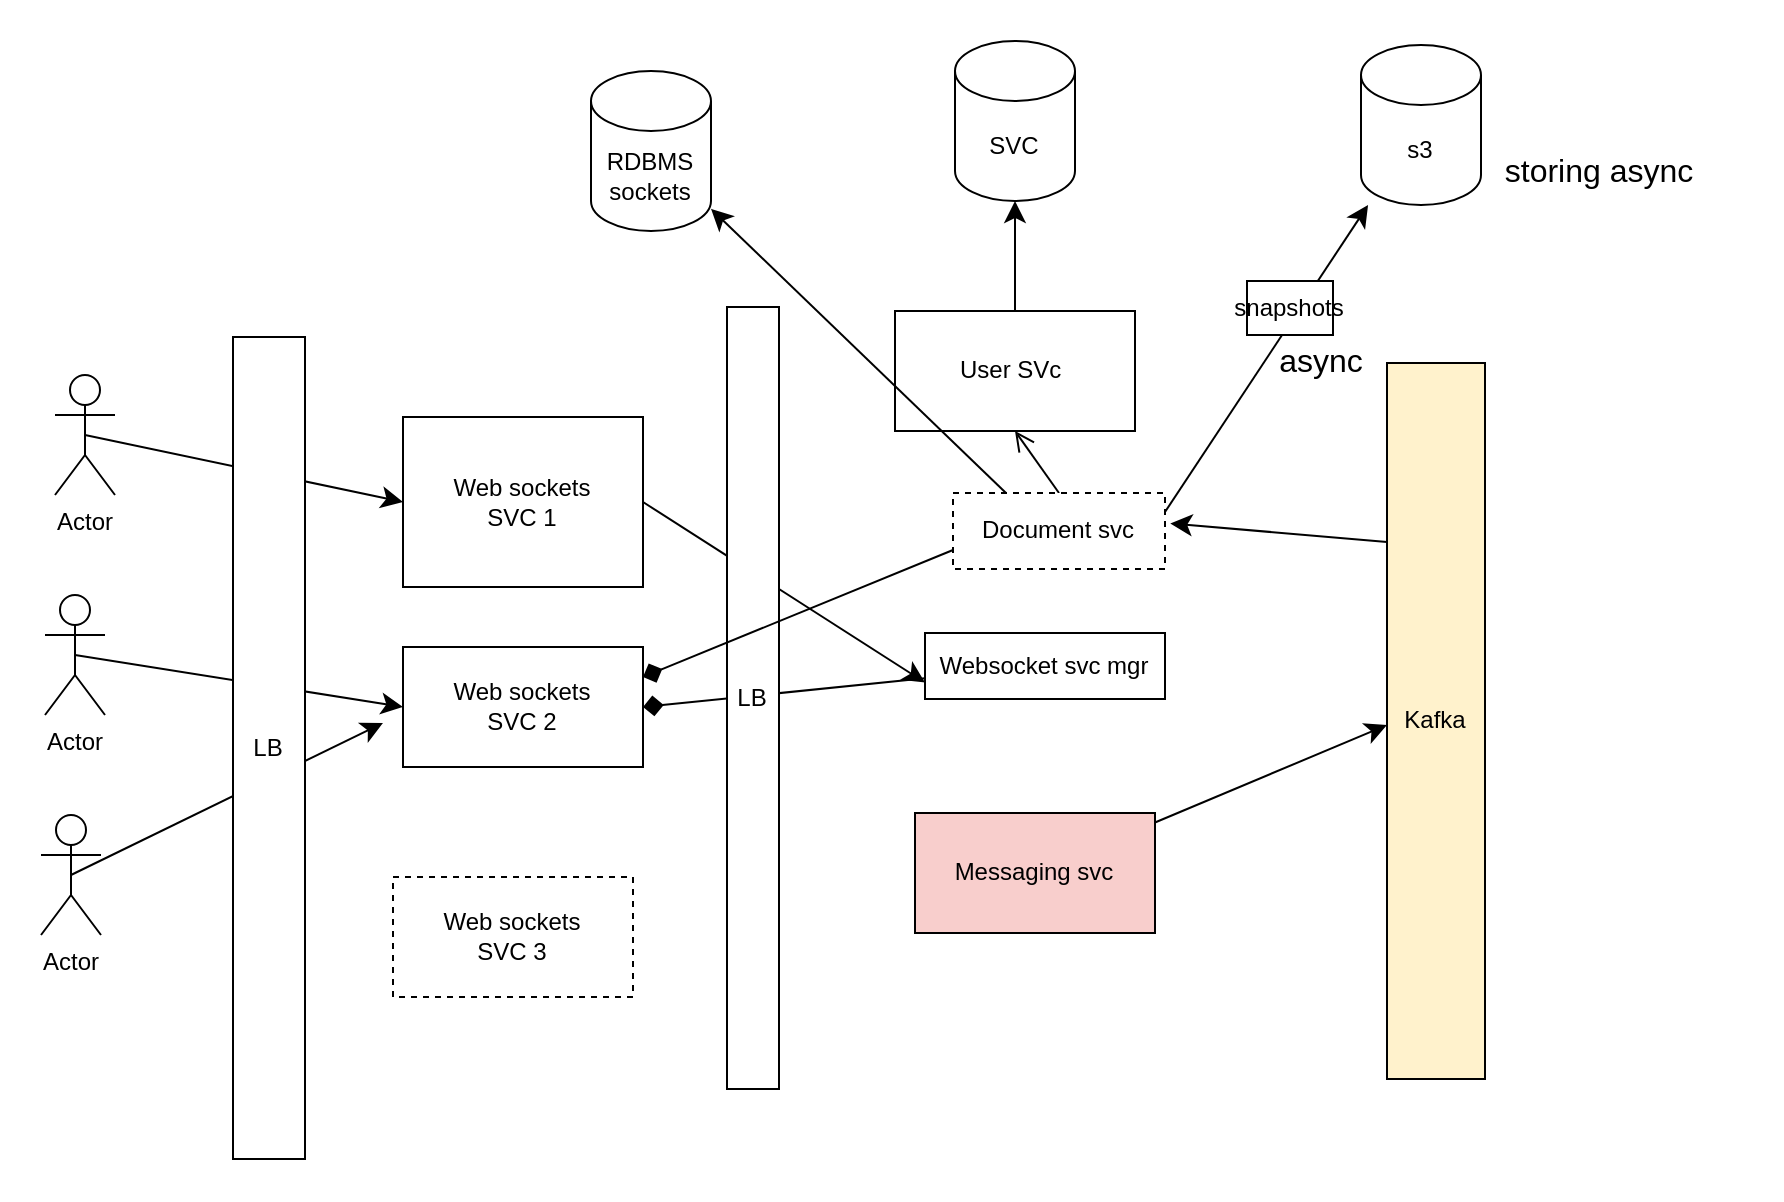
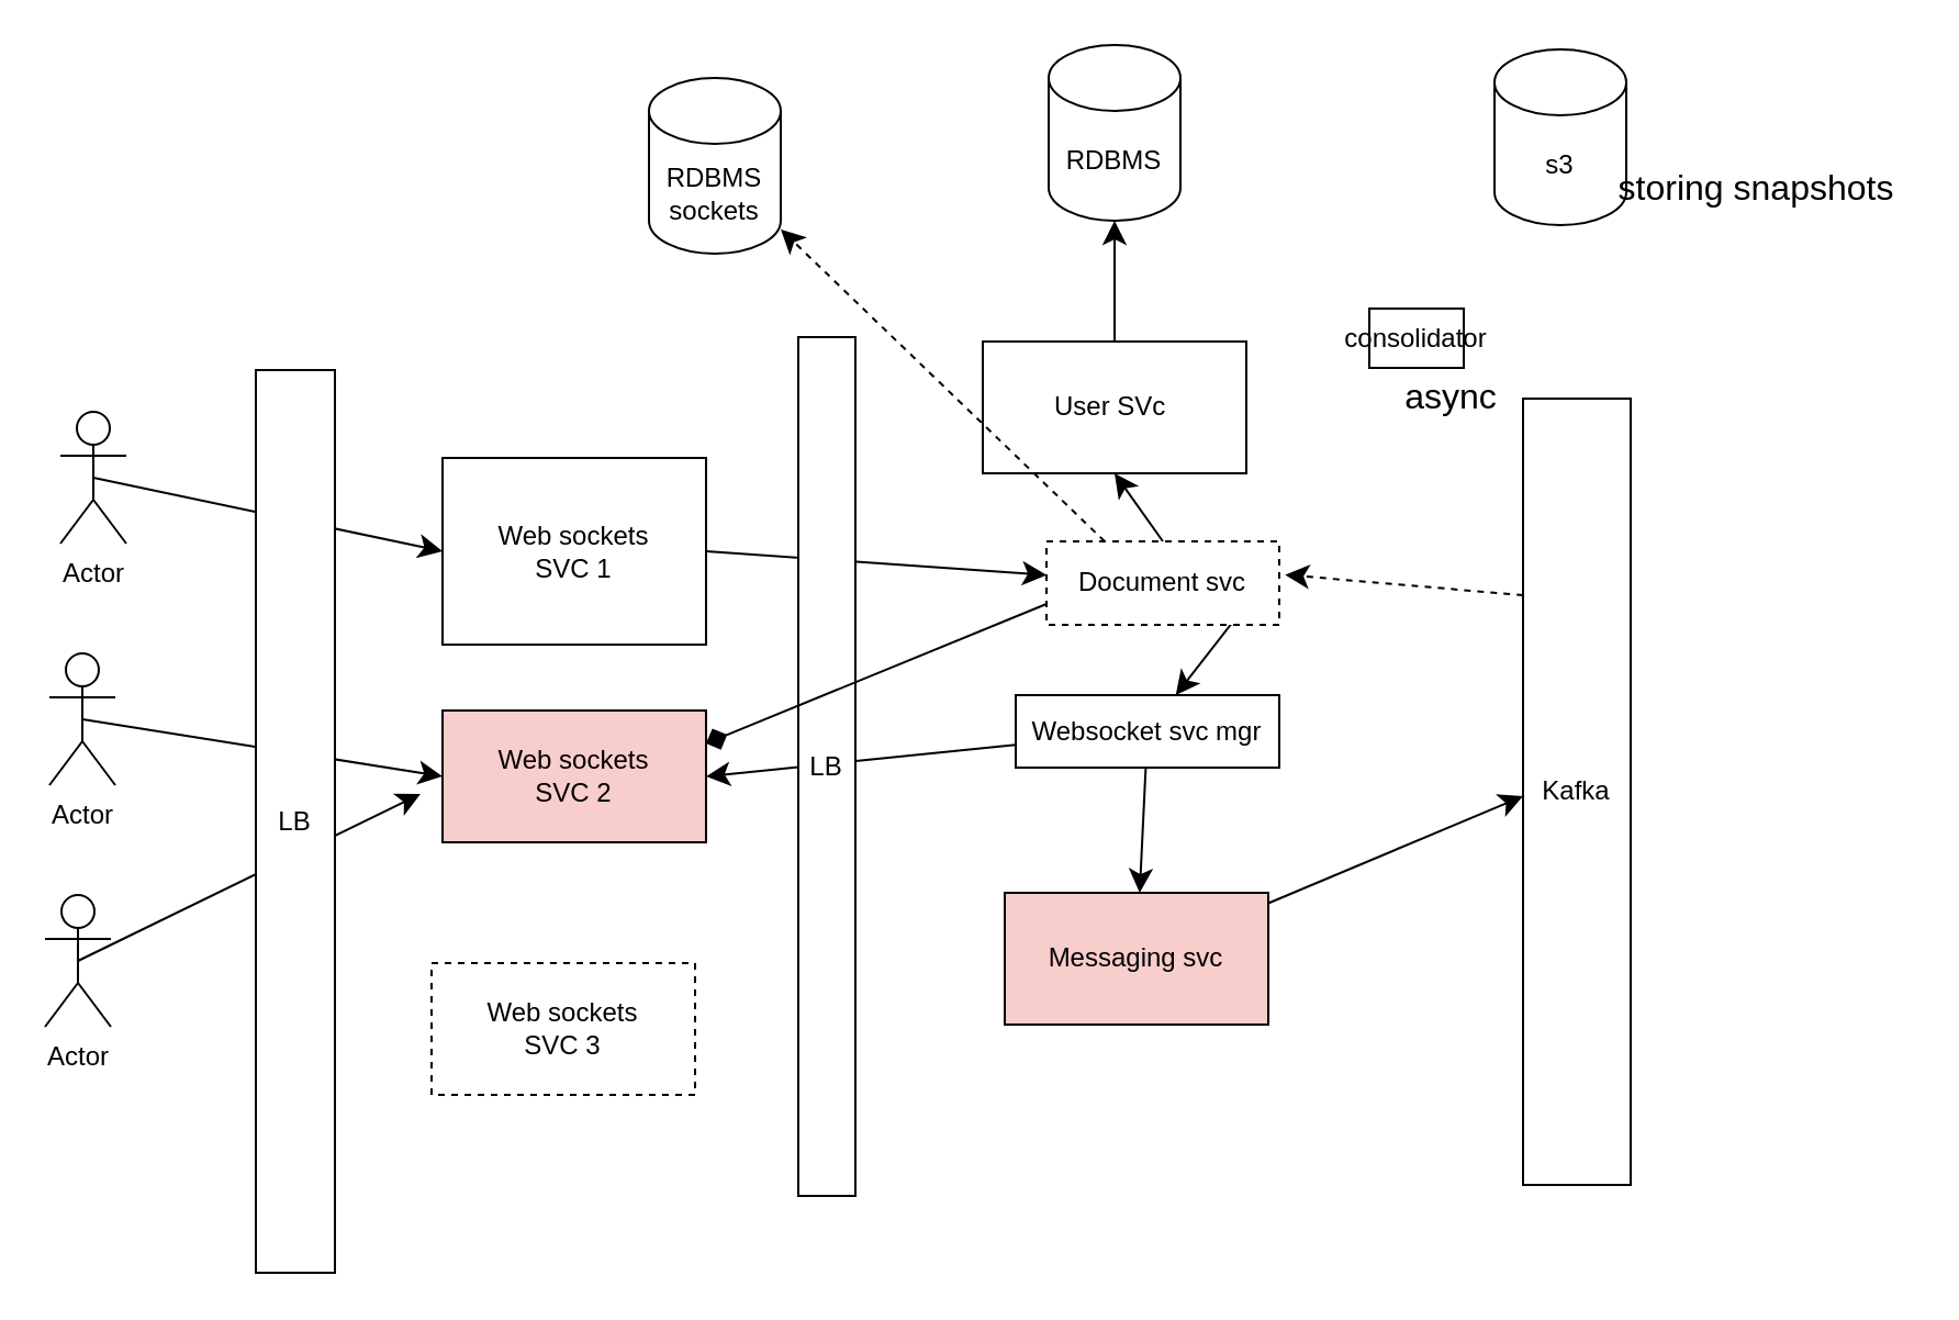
  <mxCell id="0" />
  <mxCell id="1" parent="0" />
  <mxCell id="2" style="edgeStyle=none;curved=1;rounded=0;orthogonalLoop=1;jettySize=auto;html=1;exitX=0.5;exitY=0.5;exitDx=0;exitDy=0;exitPerimeter=0;entryX=0;entryY=0.5;entryDx=0;entryDy=0;fontSize=12;startSize=8;endSize=8;" edge="1" parent="1" source="3" target="11"><mxGeometry relative="1" as="geometry" /></mxCell>
  <mxCell id="3" value="Actor" style="shape=umlActor;verticalLabelPosition=bottom;verticalAlign=top;html=1;outlineConnect=0;" vertex="1" parent="1"><mxGeometry x="27" y="187" width="30" height="60" as="geometry" /></mxCell>
  <mxCell id="4" style="edgeStyle=none;curved=1;rounded=0;orthogonalLoop=1;jettySize=auto;html=1;exitX=0.5;exitY=0.5;exitDx=0;exitDy=0;exitPerimeter=0;entryX=0;entryY=0.5;entryDx=0;entryDy=0;fontSize=12;startSize=8;endSize=8;" edge="1" parent="1" source="5" target="12"><mxGeometry relative="1" as="geometry" /></mxCell>
  <mxCell id="5" value="Actor" style="shape=umlActor;verticalLabelPosition=bottom;verticalAlign=top;html=1;outlineConnect=0;" vertex="1" parent="1"><mxGeometry x="22" y="297" width="30" height="60" as="geometry" /></mxCell>
  <mxCell id="6" style="edgeStyle=none;curved=1;rounded=0;orthogonalLoop=1;jettySize=auto;html=1;exitX=0.5;exitY=0.5;exitDx=0;exitDy=0;exitPerimeter=0;fontSize=12;startSize=8;endSize=8;" edge="1" parent="1" source="7"><mxGeometry relative="1" as="geometry"><mxPoint x="191" y="361" as="targetPoint" /></mxGeometry></mxCell>
  <mxCell id="7" value="Actor" style="shape=umlActor;verticalLabelPosition=bottom;verticalAlign=top;html=1;outlineConnect=0;" vertex="1" parent="1"><mxGeometry x="20" y="407" width="30" height="60" as="geometry" /></mxCell>
  <mxCell id="8" value="LB" style="rounded=0;whiteSpace=wrap;html=1;" vertex="1" parent="1"><mxGeometry x="116" y="168" width="36" height="411" as="geometry" /></mxCell>
- <mxCell id="9" style="edgeStyle=none;curved=1;rounded=0;orthogonalLoop=1;jettySize=auto;html=1;exitX=1;exitY=0.5;exitDx=0;exitDy=0;entryX=0;entryY=0.75;entryDx=0;entryDy=0;fontSize=12;startSize=8;endSize=8;" edge="1" parent="1" source="11" target="16"><mxGeometry relative="1" as="geometry" /></mxCell>
+ <mxCell id="10" style="edgeStyle=none;curved=1;rounded=0;orthogonalLoop=1;jettySize=auto;html=1;exitX=1;exitY=0.5;exitDx=0;exitDy=0;fontSize=12;startSize=8;endSize=8;" edge="1" parent="1" source="11" target="23"><mxGeometry relative="1" as="geometry" /></mxCell>
  <mxCell id="11" value="Web sockets&lt;div&gt;SVC 1&lt;/div&gt;" style="rounded=0;whiteSpace=wrap;html=1;" vertex="1" parent="1"><mxGeometry x="201" y="208" width="120" height="85" as="geometry" /></mxCell>
- <mxCell id="12" value="Web sockets&lt;div&gt;SVC 2&lt;/div&gt;" style="rounded=0;whiteSpace=wrap;html=1;" vertex="1" parent="1"><mxGeometry x="201" y="323" width="120" height="60" as="geometry" /></mxCell>
+ <mxCell id="12" value="Web sockets&lt;div&gt;SVC 2&lt;/div&gt;" style="rounded=0;whiteSpace=wrap;html=1;fillColor=#f8cecc;" vertex="1" parent="1"><mxGeometry x="201" y="323" width="120" height="60" as="geometry" /></mxCell>
  <mxCell id="13" value="Web sockets&lt;div&gt;SVC 3&lt;/div&gt;" style="rounded=0;whiteSpace=wrap;html=1;dashed=1;" vertex="1" parent="1"><mxGeometry x="196" y="438" width="120" height="60" as="geometry" /></mxCell>
- <mxCell id="15" style="edgeStyle=none;curved=1;rounded=0;orthogonalLoop=1;jettySize=auto;html=1;entryX=1;entryY=0.5;entryDx=0;entryDy=0;fontSize=12;startSize=8;endSize=8;endArrow=diamond;" edge="1" parent="1" source="16" target="12"><mxGeometry relative="1" as="geometry" /></mxCell>
+ <mxCell id="14" style="edgeStyle=none;curved=1;rounded=0;orthogonalLoop=1;jettySize=auto;html=1;fontSize=12;startSize=8;endSize=8;" edge="1" parent="1" source="16" target="25"><mxGeometry relative="1" as="geometry"><mxPoint x="517" y="436" as="targetPoint" /></mxGeometry></mxCell>
+ <mxCell id="15" style="edgeStyle=none;curved=1;rounded=0;orthogonalLoop=1;jettySize=auto;html=1;entryX=1;entryY=0.5;entryDx=0;entryDy=0;fontSize=12;startSize=8;endSize=8;" edge="1" parent="1" source="16" target="12"><mxGeometry relative="1" as="geometry" /></mxCell>
  <mxCell id="16" value="Websocket svc mgr" style="rounded=0;whiteSpace=wrap;html=1;" vertex="1" parent="1"><mxGeometry x="462" y="316" width="120" height="33" as="geometry" /></mxCell>
  <mxCell id="17" value="LB" style="rounded=0;whiteSpace=wrap;html=1;" vertex="1" parent="1"><mxGeometry x="363" y="153" width="26" height="391" as="geometry" /></mxCell>
  <mxCell id="18" value="User SVc&amp;nbsp;" style="rounded=0;whiteSpace=wrap;html=1;" vertex="1" parent="1"><mxGeometry x="447" y="155" width="120" height="60" as="geometry" /></mxCell>
- <mxCell id="19" style="edgeStyle=none;curved=1;rounded=0;orthogonalLoop=1;jettySize=auto;html=1;exitX=0.5;exitY=0;exitDx=0;exitDy=0;entryX=0.5;entryY=1;entryDx=0;entryDy=0;fontSize=12;startSize=8;endSize=8;endArrow=open;" edge="1" parent="1" source="23" target="18"><mxGeometry relative="1" as="geometry" /></mxCell>
+ <mxCell id="19" style="edgeStyle=none;curved=1;rounded=0;orthogonalLoop=1;jettySize=auto;html=1;exitX=0.5;exitY=0;exitDx=0;exitDy=0;entryX=0.5;entryY=1;entryDx=0;entryDy=0;fontSize=12;startSize=8;endSize=8;" edge="1" parent="1" source="23" target="18"><mxGeometry relative="1" as="geometry" /></mxCell>
  <mxCell id="20" style="edgeStyle=none;curved=1;rounded=0;orthogonalLoop=1;jettySize=auto;html=1;exitX=0;exitY=0.75;exitDx=0;exitDy=0;entryX=1;entryY=0.25;entryDx=0;entryDy=0;fontSize=12;startSize=8;endSize=8;endArrow=diamond;" edge="1" parent="1" source="23" target="12"><mxGeometry relative="1" as="geometry" /></mxCell>
- <mxCell id="21" style="edgeStyle=none;curved=1;rounded=0;orthogonalLoop=1;jettySize=auto;html=1;exitX=1;exitY=0.25;exitDx=0;exitDy=0;fontSize=12;startSize=8;endSize=8;" edge="1" parent="1" source="23" target="30"><mxGeometry relative="1" as="geometry"><mxPoint x="664" y="111" as="targetPoint" /></mxGeometry></mxCell>
- <mxCell id="22" style="edgeStyle=none;curved=1;rounded=0;orthogonalLoop=1;jettySize=auto;html=1;exitX=0.25;exitY=0;exitDx=0;exitDy=0;fontSize=12;startSize=8;endSize=8;" edge="1" parent="1" source="23" target="31"><mxGeometry relative="1" as="geometry"><mxPoint x="434" y="174" as="targetPoint" /></mxGeometry></mxCell>
+ <mxCell id="21" style="edgeStyle=none;curved=1;rounded=0;orthogonalLoop=1;jettySize=auto;html=1;exitX=1;exitY=0.25;exitDx=0;exitDy=0;fontSize=12;startSize=8;endSize=8;" edge="1" parent="1" source="23" target="16"><mxGeometry relative="1" as="geometry"><mxPoint x="664" y="111" as="targetPoint" /></mxGeometry></mxCell>
+ <mxCell id="22" style="edgeStyle=none;curved=1;rounded=0;orthogonalLoop=1;jettySize=auto;html=1;exitX=0.25;exitY=0;exitDx=0;exitDy=0;fontSize=12;startSize=8;endSize=8;dashed=1;" edge="1" parent="1" source="23" target="31"><mxGeometry relative="1" as="geometry"><mxPoint x="434" y="174" as="targetPoint" /></mxGeometry></mxCell>
  <mxCell id="23" value="Document svc" style="rounded=0;whiteSpace=wrap;html=1;dashed=1;" vertex="1" parent="1"><mxGeometry x="476" y="246" width="106" height="38" as="geometry" /></mxCell>
  <mxCell id="24" style="edgeStyle=none;curved=1;rounded=0;orthogonalLoop=1;jettySize=auto;html=1;fontSize=12;startSize=8;endSize=8;" edge="1" parent="1" source="25"><mxGeometry relative="1" as="geometry"><mxPoint x="693" y="362" as="targetPoint" /></mxGeometry></mxCell>
  <mxCell id="25" value="Messaging svc" style="rounded=0;whiteSpace=wrap;html=1;fillColor=#f8cecc;" vertex="1" parent="1"><mxGeometry x="457" y="406" width="120" height="60" as="geometry" /></mxCell>
- <mxCell id="26" value="Kafka" style="rounded=0;whiteSpace=wrap;html=1;fillColor=#fff2cc;" vertex="1" parent="1"><mxGeometry x="693" y="181" width="49" height="358" as="geometry" /></mxCell>
- <mxCell id="27" style="edgeStyle=none;curved=1;rounded=0;orthogonalLoop=1;jettySize=auto;html=1;exitX=0;exitY=0.25;exitDx=0;exitDy=0;entryX=1.025;entryY=0.4;entryDx=0;entryDy=0;entryPerimeter=0;fontSize=12;startSize=8;endSize=8;" edge="1" parent="1" source="26" target="23"><mxGeometry relative="1" as="geometry" /></mxCell>
- <mxCell id="28" value="SVC" style="shape=cylinder3;whiteSpace=wrap;html=1;boundedLbl=1;backgroundOutline=1;size=15;" vertex="1" parent="1"><mxGeometry x="477" y="20" width="60" height="80" as="geometry" /></mxCell>
+ <mxCell id="26" value="Kafka" style="rounded=0;whiteSpace=wrap;html=1;" vertex="1" parent="1"><mxGeometry x="693" y="181" width="49" height="358" as="geometry" /></mxCell>
+ <mxCell id="27" style="edgeStyle=none;curved=1;rounded=0;orthogonalLoop=1;jettySize=auto;html=1;exitX=0;exitY=0.25;exitDx=0;exitDy=0;entryX=1.025;entryY=0.4;entryDx=0;entryDy=0;entryPerimeter=0;fontSize=12;startSize=8;endSize=8;dashed=1;" edge="1" parent="1" source="26" target="23"><mxGeometry relative="1" as="geometry" /></mxCell>
+ <mxCell id="28" value="RDBMS" style="shape=cylinder3;whiteSpace=wrap;html=1;boundedLbl=1;backgroundOutline=1;size=15;" vertex="1" parent="1"><mxGeometry x="477" y="20" width="60" height="80" as="geometry" /></mxCell>
  <mxCell id="29" style="edgeStyle=none;curved=1;rounded=0;orthogonalLoop=1;jettySize=auto;html=1;exitX=0.5;exitY=0;exitDx=0;exitDy=0;entryX=0.5;entryY=1;entryDx=0;entryDy=0;entryPerimeter=0;fontSize=12;startSize=8;endSize=8;" edge="1" parent="1" source="18" target="28"><mxGeometry relative="1" as="geometry" /></mxCell>
  <mxCell id="30" value="s3" style="shape=cylinder3;whiteSpace=wrap;html=1;boundedLbl=1;backgroundOutline=1;size=15;" vertex="1" parent="1"><mxGeometry x="680" y="22" width="60" height="80" as="geometry" /></mxCell>
  <mxCell id="31" value="RDBMS sockets" style="shape=cylinder3;whiteSpace=wrap;html=1;boundedLbl=1;backgroundOutline=1;size=15;" vertex="1" parent="1"><mxGeometry x="295" y="35" width="60" height="80" as="geometry" /></mxCell>
- <mxCell id="32" value="storing async" style="text;html=1;align=center;verticalAlign=middle;resizable=0;points=[];autosize=1;strokeColor=none;fillColor=none;fontSize=16;" vertex="1" parent="1"><mxGeometry x="727" y="69" width="143" height="31" as="geometry" /></mxCell>
- <mxCell id="33" value="snapshots" style="rounded=0;whiteSpace=wrap;html=1;" vertex="1" parent="1"><mxGeometry x="623" y="140" width="43" height="27" as="geometry" /></mxCell>
+ <mxCell id="32" value="storing snapshots" style="text;html=1;align=center;verticalAlign=middle;resizable=0;points=[];autosize=1;strokeColor=none;fillColor=none;fontSize=16;" vertex="1" parent="1"><mxGeometry x="727" y="69" width="143" height="31" as="geometry" /></mxCell>
+ <mxCell id="33" value="consolidator" style="rounded=0;whiteSpace=wrap;html=1;" vertex="1" parent="1"><mxGeometry x="623" y="140" width="43" height="27" as="geometry" /></mxCell>
  <mxCell id="34" value="async" style="text;html=1;align=center;verticalAlign=middle;resizable=0;points=[];autosize=1;strokeColor=none;fillColor=none;fontSize=16;" vertex="1" parent="1"><mxGeometry x="629.5" y="164.5" width="60" height="31" as="geometry" /></mxCell>
